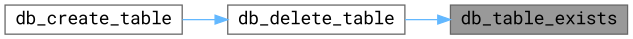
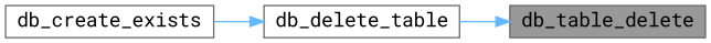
  digraph {
    fontname="Roboto Mono"
    rankdir=RL
    node [color=grey40 fillcolor=white fontname="Roboto Mono" fontsize=14 shape=box style=filled]
    edge [color=steelblue1 dir=back fontname="Roboto Mono" fontsize=14 labelfontname=Helvetica labelfontsize=14 style=solid]
-   n1 [color=gray40 fillcolor=grey60 fontcolor=black height=0.2 label=db_table_exists width=0.4]
+   n1 [color=gray40 fillcolor=grey60 fontcolor=black height=0.2 label=db_table_delete width=0.4]
    n2 [height=0.2 label=db_delete_table width=0.4]
-   n3 [height=0.2 label=db_create_table width=0.4]
+   n3 [height=0.2 label=db_create_exists width=0.4]
    n1 -> n2
    n2 -> n3
  }
